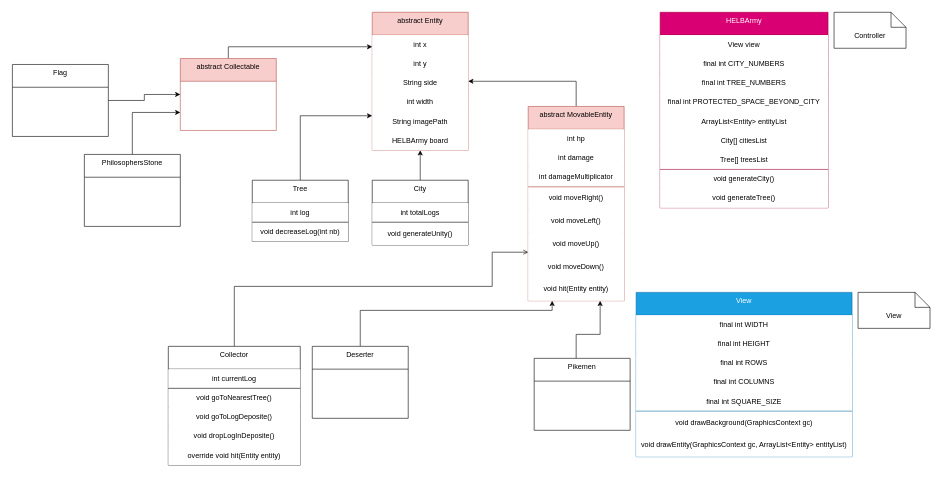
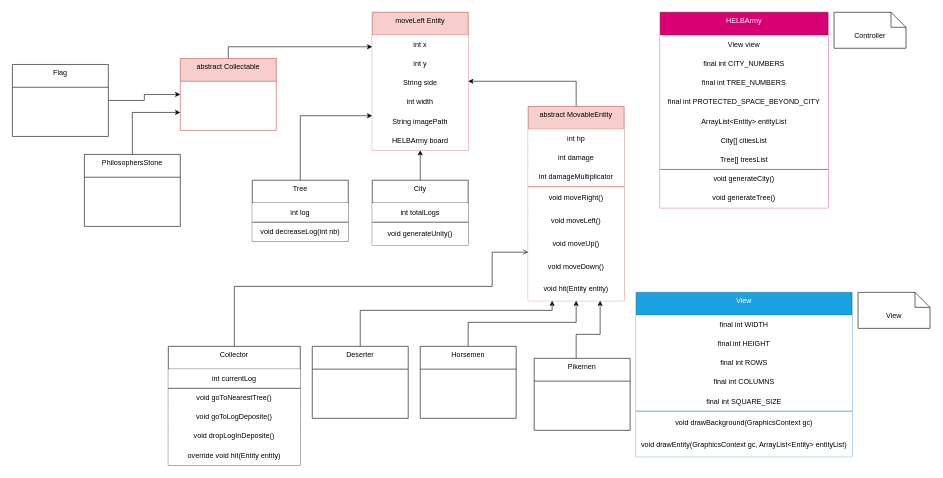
  <mxCell id="0" />
  <mxCell id="1" parent="0" />
  <mxCell id="2" style="edgeStyle=orthogonalEdgeStyle;rounded=0;orthogonalLoop=1;jettySize=auto;html=1;entryX=0;entryY=0.75;entryDx=0;entryDy=0;" edge="1" parent="1" source="3" target="57"><mxGeometry relative="1" as="geometry"><Array as="points"><mxPoint x="500" y="192" /></Array></mxGeometry></mxCell>
  <mxCell id="3" value="Tree" style="swimlane;fontStyle=0;align=center;verticalAlign=top;childLayout=stackLayout;horizontal=1;startSize=38;horizontalStack=0;resizeParent=1;resizeLast=0;collapsible=1;marginBottom=0;rounded=0;shadow=0;strokeWidth=1;" parent="1" vertex="1"><mxGeometry x="420" y="300" width="160" height="102" as="geometry"><mxRectangle x="40" y="489" width="160" height="26" as="alternateBounds" /></mxGeometry></mxCell>
  <mxCell id="4" value="int log" style="whiteSpace=wrap;html=1;strokeColor=none;" vertex="1" parent="3"><mxGeometry y="38" width="160" height="32" as="geometry" /></mxCell>
  <mxCell id="5" value="void decreaseLog(int nb)" style="whiteSpace=wrap;html=1;strokeColor=none;" vertex="1" parent="3"><mxGeometry y="70" width="160" height="32" as="geometry" /></mxCell>
  <mxCell id="6" value="" style="endArrow=none;html=1;rounded=0;exitX=0;exitY=1;exitDx=0;exitDy=0;entryX=1;entryY=1;entryDx=0;entryDy=0;fillColor=#fad9d5;strokeColor=#000000;" edge="1" parent="3" source="4" target="4"><mxGeometry width="50" height="50" relative="1" as="geometry"><mxPoint x="210" y="-54" as="sourcePoint" /><mxPoint x="370" y="-54" as="targetPoint" /></mxGeometry></mxCell>
  <mxCell id="7" style="edgeStyle=orthogonalEdgeStyle;rounded=0;orthogonalLoop=1;jettySize=auto;html=1;entryX=0.5;entryY=1;entryDx=0;entryDy=0;" edge="1" parent="1" source="8" target="57"><mxGeometry relative="1" as="geometry" /></mxCell>
  <mxCell id="8" value="City" style="swimlane;fontStyle=0;align=center;verticalAlign=top;childLayout=stackLayout;horizontal=1;startSize=38;horizontalStack=0;resizeParent=1;resizeLast=0;collapsible=1;marginBottom=0;rounded=0;shadow=0;strokeWidth=1;" parent="1" vertex="1"><mxGeometry x="620" y="300" width="160" height="108" as="geometry"><mxRectangle x="340" y="380" width="170" height="26" as="alternateBounds" /></mxGeometry></mxCell>
  <mxCell id="9" value="int totalLogs" style="whiteSpace=wrap;html=1;strokeColor=none;" vertex="1" parent="8"><mxGeometry y="38" width="160" height="32" as="geometry" /></mxCell>
  <mxCell id="10" value="void generateUnity()" style="whiteSpace=wrap;html=1;strokeColor=none;" vertex="1" parent="8"><mxGeometry y="70" width="160" height="38" as="geometry" /></mxCell>
  <mxCell id="11" value="" style="endArrow=none;html=1;rounded=0;exitX=0;exitY=0;exitDx=0;exitDy=0;entryX=1;entryY=0;entryDx=0;entryDy=0;fillColor=#fad9d5;strokeColor=#000000;" edge="1" parent="8" source="10" target="10"><mxGeometry width="50" height="50" relative="1" as="geometry"><mxPoint x="210" y="21" as="sourcePoint" /><mxPoint x="370" y="21" as="targetPoint" /></mxGeometry></mxCell>
  <mxCell id="12" value="HELBArmy" style="swimlane;fontStyle=0;align=center;verticalAlign=top;childLayout=stackLayout;horizontal=1;startSize=38;horizontalStack=0;resizeParent=1;resizeLast=0;collapsible=1;marginBottom=0;rounded=0;shadow=0;strokeWidth=1;fillColor=#d80073;strokeColor=#A50040;fontColor=#ffffff;" parent="1" vertex="1"><mxGeometry x="1100" y="20" width="280" height="326" as="geometry"><mxRectangle x="550" y="140" width="160" height="26" as="alternateBounds" /></mxGeometry></mxCell>
  <mxCell id="13" value="View view" style="whiteSpace=wrap;html=1;strokeColor=none;" vertex="1" parent="12"><mxGeometry y="38" width="280" height="32" as="geometry" /></mxCell>
  <mxCell id="14" value="final int CITY_NUMBERS" style="whiteSpace=wrap;html=1;strokeColor=none;" vertex="1" parent="12"><mxGeometry y="70" width="280" height="32" as="geometry" /></mxCell>
  <mxCell id="15" value="final int TREE_NUMBERS" style="whiteSpace=wrap;html=1;strokeColor=none;" vertex="1" parent="12"><mxGeometry y="102" width="280" height="32" as="geometry" /></mxCell>
  <mxCell id="16" value="final int PROTECTED_SPACE_BEYOND_CITY" style="whiteSpace=wrap;html=1;strokeColor=none;" vertex="1" parent="12"><mxGeometry y="134" width="280" height="32" as="geometry" /></mxCell>
  <mxCell id="17" value="ArrayList&amp;lt;Entity&amp;gt; entityList" style="whiteSpace=wrap;html=1;strokeColor=none;" vertex="1" parent="12"><mxGeometry y="166" width="280" height="32" as="geometry" /></mxCell>
  <mxCell id="18" value="City[] citiesList" style="whiteSpace=wrap;html=1;strokeColor=none;" vertex="1" parent="12"><mxGeometry y="198" width="280" height="32" as="geometry" /></mxCell>
  <mxCell id="19" value="Tree[] treesList" style="whiteSpace=wrap;html=1;strokeColor=none;" vertex="1" parent="12"><mxGeometry y="230" width="280" height="32" as="geometry" /></mxCell>
  <mxCell id="20" value="void generateCity()" style="whiteSpace=wrap;html=1;strokeColor=none;" vertex="1" parent="12"><mxGeometry y="262" width="280" height="32" as="geometry" /></mxCell>
  <mxCell id="21" value="void generateTree()" style="whiteSpace=wrap;html=1;strokeColor=none;" vertex="1" parent="12"><mxGeometry y="294" width="280" height="32" as="geometry" /></mxCell>
  <mxCell id="22" value="" style="endArrow=none;html=1;rounded=0;entryX=1;entryY=1;entryDx=0;entryDy=0;fillColor=#d80073;strokeColor=#A50040;exitX=0;exitY=1;exitDx=0;exitDy=0;" edge="1" parent="12" source="19" target="19"><mxGeometry width="50" height="50" relative="1" as="geometry"><mxPoint y="357" as="sourcePoint" /><mxPoint x="-50" y="301" as="targetPoint" /></mxGeometry></mxCell>
  <mxCell id="23" value="View" style="swimlane;fontStyle=0;align=center;verticalAlign=top;childLayout=stackLayout;horizontal=1;startSize=38;horizontalStack=0;resizeParent=1;resizeLast=0;collapsible=1;marginBottom=0;rounded=0;shadow=0;strokeWidth=1;fillColor=#1ba1e2;fontColor=#ffffff;strokeColor=#006EAF;" vertex="1" parent="1"><mxGeometry x="1060" y="487" width="360" height="274" as="geometry"><mxRectangle x="550" y="140" width="160" height="26" as="alternateBounds" /></mxGeometry></mxCell>
  <mxCell id="24" value="final int WIDTH" style="whiteSpace=wrap;html=1;strokeColor=none;" vertex="1" parent="23"><mxGeometry y="38" width="360" height="32" as="geometry" /></mxCell>
  <mxCell id="25" value="final int HEIGHT" style="whiteSpace=wrap;html=1;strokeColor=none;" vertex="1" parent="23"><mxGeometry y="70" width="360" height="32" as="geometry" /></mxCell>
  <mxCell id="26" value="final int ROWS" style="whiteSpace=wrap;html=1;strokeColor=none;" vertex="1" parent="23"><mxGeometry y="102" width="360" height="32" as="geometry" /></mxCell>
  <mxCell id="27" value="final int COLUMNS" style="whiteSpace=wrap;html=1;strokeColor=none;" vertex="1" parent="23"><mxGeometry y="134" width="360" height="32" as="geometry" /></mxCell>
  <mxCell id="28" value="final int SQUARE_SIZE" style="whiteSpace=wrap;html=1;strokeColor=none;" vertex="1" parent="23"><mxGeometry y="166" width="360" height="32" as="geometry" /></mxCell>
  <mxCell id="29" value="void drawBackground(GraphicsContext gc)" style="whiteSpace=wrap;html=1;strokeColor=none;" vertex="1" parent="23"><mxGeometry y="198" width="360" height="38" as="geometry" /></mxCell>
  <mxCell id="30" value="void drawEntity(GraphicsContext gc, ArrayList&amp;lt;Entity&amp;gt; entityList)" style="whiteSpace=wrap;html=1;strokeColor=none;" vertex="1" parent="23"><mxGeometry y="236" width="360" height="38" as="geometry" /></mxCell>
  <mxCell id="31" value="" style="endArrow=none;html=1;rounded=0;exitX=0;exitY=1;exitDx=0;exitDy=0;entryX=1;entryY=0;entryDx=0;entryDy=0;fillColor=#b1ddf0;strokeColor=#10739e;" edge="1" parent="23" source="28" target="29"><mxGeometry width="50" height="50" relative="1" as="geometry"><mxPoint x="-170" y="-17" as="sourcePoint" /><mxPoint x="-10" y="-17" as="targetPoint" /></mxGeometry></mxCell>
  <mxCell id="32" style="edgeStyle=orthogonalEdgeStyle;rounded=0;orthogonalLoop=1;jettySize=auto;html=1;entryX=1;entryY=0.5;entryDx=0;entryDy=0;" edge="1" parent="1" source="33" target="57"><mxGeometry relative="1" as="geometry"><Array as="points"><mxPoint x="960" y="135" /></Array></mxGeometry></mxCell>
  <mxCell id="33" value="abstract MovableEntity" style="swimlane;fontStyle=0;align=center;verticalAlign=top;childLayout=stackLayout;horizontal=1;startSize=38;horizontalStack=0;resizeParent=1;resizeLast=0;collapsible=1;marginBottom=0;rounded=0;shadow=0;strokeWidth=1;fillColor=#f8cecc;strokeColor=#b85450;" vertex="1" parent="1"><mxGeometry x="880" y="177" width="160" height="324" as="geometry"><mxRectangle x="340" y="380" width="170" height="26" as="alternateBounds" /></mxGeometry></mxCell>
  <mxCell id="34" value="int hp" style="whiteSpace=wrap;html=1;strokeColor=none;" vertex="1" parent="33"><mxGeometry y="38" width="160" height="32" as="geometry" /></mxCell>
  <mxCell id="35" value="int damage" style="whiteSpace=wrap;html=1;strokeColor=none;" vertex="1" parent="33"><mxGeometry y="70" width="160" height="32" as="geometry" /></mxCell>
  <mxCell id="36" value="int damageMultiplicator" style="whiteSpace=wrap;html=1;strokeColor=none;" vertex="1" parent="33"><mxGeometry y="102" width="160" height="32" as="geometry" /></mxCell>
  <mxCell id="37" value="void moveRight&lt;span style=&quot;background-color: initial;&quot;&gt;()&lt;/span&gt;" style="whiteSpace=wrap;html=1;labelBorderColor=none;gradientColor=none;fillColor=default;strokeColor=none;" vertex="1" parent="33"><mxGeometry y="134" width="160" height="38" as="geometry" /></mxCell>
  <mxCell id="38" value="void moveLeft()" style="whiteSpace=wrap;html=1;strokeColor=none;" vertex="1" parent="33"><mxGeometry y="172" width="160" height="38" as="geometry" /></mxCell>
  <mxCell id="39" value="void moveUp()" style="whiteSpace=wrap;html=1;strokeColor=none;" vertex="1" parent="33"><mxGeometry y="210" width="160" height="38" as="geometry" /></mxCell>
  <mxCell id="40" value="void moveDown()" style="whiteSpace=wrap;html=1;strokeColor=none;" vertex="1" parent="33"><mxGeometry y="248" width="160" height="38" as="geometry" /></mxCell>
  <mxCell id="41" value="" style="endArrow=none;html=1;rounded=0;exitX=0;exitY=0;exitDx=0;exitDy=0;entryX=1;entryY=0;entryDx=0;entryDy=0;fillColor=#fad9d5;strokeColor=#ae4132;" edge="1" parent="33" source="37" target="37"><mxGeometry width="50" height="50" relative="1" as="geometry"><mxPoint x="-90" y="380" as="sourcePoint" /><mxPoint x="-40" y="330" as="targetPoint" /></mxGeometry></mxCell>
  <mxCell id="42" value="void hit(Entity entity)" style="whiteSpace=wrap;html=1;strokeColor=none;" vertex="1" parent="33"><mxGeometry y="286" width="160" height="38" as="geometry" /></mxCell>
  <mxCell id="43" style="edgeStyle=orthogonalEdgeStyle;rounded=0;orthogonalLoop=1;jettySize=auto;html=1;entryX=0;entryY=0.75;entryDx=0;entryDy=0;endArrow=open;" edge="1" parent="1" source="44" target="33"><mxGeometry relative="1" as="geometry"><Array as="points"><mxPoint x="390" y="477" /><mxPoint x="820" y="477" /><mxPoint x="820" y="420" /></Array></mxGeometry></mxCell>
  <mxCell id="44" value="Collector" style="swimlane;fontStyle=0;align=center;verticalAlign=top;childLayout=stackLayout;horizontal=1;startSize=38;horizontalStack=0;resizeParent=1;resizeLast=0;collapsible=1;marginBottom=0;rounded=0;shadow=0;strokeWidth=1;" vertex="1" parent="1"><mxGeometry x="280" y="577" width="220" height="198" as="geometry"><mxRectangle x="340" y="380" width="170" height="26" as="alternateBounds" /></mxGeometry></mxCell>
  <mxCell id="45" value="int currentLog" style="whiteSpace=wrap;html=1;strokeColor=none;" vertex="1" parent="44"><mxGeometry y="38" width="220" height="32" as="geometry" /></mxCell>
  <mxCell id="46" value="void goToNearestTree()" style="whiteSpace=wrap;html=1;strokeColor=none;" vertex="1" parent="44"><mxGeometry y="70" width="220" height="32" as="geometry" /></mxCell>
  <mxCell id="47" value="void goToLogDeposite()" style="whiteSpace=wrap;html=1;strokeColor=none;" vertex="1" parent="44"><mxGeometry y="102" width="220" height="32" as="geometry" /></mxCell>
  <mxCell id="48" value="void dropLogInDeposite()" style="whiteSpace=wrap;html=1;strokeColor=none;" vertex="1" parent="44"><mxGeometry y="134" width="220" height="32" as="geometry" /></mxCell>
  <mxCell id="49" value="override void hit(Entity entity)" style="whiteSpace=wrap;html=1;strokeColor=none;" vertex="1" parent="44"><mxGeometry y="166" width="220" height="32" as="geometry" /></mxCell>
  <mxCell id="50" value="" style="endArrow=none;html=1;rounded=0;entryX=1;entryY=0;entryDx=0;entryDy=0;fillColor=#d80073;strokeColor=#000000;exitX=0;exitY=0;exitDx=0;exitDy=0;" edge="1" parent="44" source="46" target="46"><mxGeometry width="50" height="50" relative="1" as="geometry"><mxPoint x="830" y="-285" as="sourcePoint" /><mxPoint x="1110" y="-285" as="targetPoint" /></mxGeometry></mxCell>
  <mxCell id="51" style="edgeStyle=orthogonalEdgeStyle;rounded=0;orthogonalLoop=1;jettySize=auto;html=1;entryX=0.25;entryY=1;entryDx=0;entryDy=0;" edge="1" parent="1" source="52" target="33"><mxGeometry relative="1" as="geometry"><Array as="points"><mxPoint x="600" y="517" /><mxPoint x="920" y="517" /></Array></mxGeometry></mxCell>
  <mxCell id="52" value="Deserter" style="swimlane;fontStyle=0;align=center;verticalAlign=top;childLayout=stackLayout;horizontal=1;startSize=38;horizontalStack=0;resizeParent=1;resizeLast=0;collapsible=1;marginBottom=0;rounded=0;shadow=0;strokeWidth=1;" vertex="1" parent="1"><mxGeometry x="520" y="577" width="160" height="120" as="geometry"><mxRectangle x="340" y="380" width="170" height="26" as="alternateBounds" /></mxGeometry></mxCell>
+ <mxCell id="53" style="edgeStyle=orthogonalEdgeStyle;rounded=0;orthogonalLoop=1;jettySize=auto;html=1;entryX=0.5;entryY=1;entryDx=0;entryDy=0;" edge="1" parent="1" source="54" target="33"><mxGeometry relative="1" as="geometry"><Array as="points"><mxPoint x="780" y="537" /><mxPoint x="960" y="537" /></Array></mxGeometry></mxCell>
+ <mxCell id="54" value="Horsemen" style="swimlane;fontStyle=0;align=center;verticalAlign=top;childLayout=stackLayout;horizontal=1;startSize=38;horizontalStack=0;resizeParent=1;resizeLast=0;collapsible=1;marginBottom=0;rounded=0;shadow=0;strokeWidth=1;" vertex="1" parent="1"><mxGeometry x="700" y="577" width="160" height="120" as="geometry"><mxRectangle x="340" y="380" width="170" height="26" as="alternateBounds" /></mxGeometry></mxCell>
  <mxCell id="55" style="edgeStyle=orthogonalEdgeStyle;rounded=0;orthogonalLoop=1;jettySize=auto;html=1;entryX=0.75;entryY=1;entryDx=0;entryDy=0;" edge="1" parent="1" source="56" target="33"><mxGeometry relative="1" as="geometry"><Array as="points"><mxPoint x="960" y="557" /><mxPoint x="1000" y="557" /></Array></mxGeometry></mxCell>
  <mxCell id="56" value="Pikemen" style="swimlane;fontStyle=0;align=center;verticalAlign=top;childLayout=stackLayout;horizontal=1;startSize=38;horizontalStack=0;resizeParent=1;resizeLast=0;collapsible=1;marginBottom=0;rounded=0;shadow=0;strokeWidth=1;" vertex="1" parent="1"><mxGeometry x="890" y="597" width="160" height="120" as="geometry"><mxRectangle x="340" y="380" width="170" height="26" as="alternateBounds" /></mxGeometry></mxCell>
- <mxCell id="57" value="abstract Entity" style="swimlane;fontStyle=0;align=center;verticalAlign=top;childLayout=stackLayout;horizontal=1;startSize=38;horizontalStack=0;resizeParent=1;resizeLast=0;collapsible=1;marginBottom=0;rounded=0;shadow=0;strokeWidth=1;fillColor=#f8cecc;strokeColor=#b85450;" vertex="1" parent="1"><mxGeometry x="620" y="20" width="160" height="230" as="geometry"><mxRectangle x="340" y="380" width="170" height="26" as="alternateBounds" /></mxGeometry></mxCell>
+ <mxCell id="57" value="moveLeft Entity" style="swimlane;fontStyle=0;align=center;verticalAlign=top;childLayout=stackLayout;horizontal=1;startSize=38;horizontalStack=0;resizeParent=1;resizeLast=0;collapsible=1;marginBottom=0;rounded=0;shadow=0;strokeWidth=1;fillColor=#f8cecc;strokeColor=#b85450;" vertex="1" parent="1"><mxGeometry x="620" y="20" width="160" height="230" as="geometry"><mxRectangle x="340" y="380" width="170" height="26" as="alternateBounds" /></mxGeometry></mxCell>
  <mxCell id="58" value="int x" style="whiteSpace=wrap;html=1;fontStyle=0;fillColor=default;strokeColor=none;" vertex="1" parent="57"><mxGeometry y="38" width="160" height="32" as="geometry" /></mxCell>
  <mxCell id="59" value="int y" style="whiteSpace=wrap;html=1;fillColor=default;strokeColor=none;" vertex="1" parent="57"><mxGeometry y="70" width="160" height="32" as="geometry" /></mxCell>
  <mxCell id="60" value="String side" style="whiteSpace=wrap;html=1;fillColor=default;strokeColor=none;" vertex="1" parent="57"><mxGeometry y="102" width="160" height="32" as="geometry" /></mxCell>
  <mxCell id="61" value="int width" style="whiteSpace=wrap;html=1;fillColor=default;strokeColor=none;" vertex="1" parent="57"><mxGeometry y="134" width="160" height="32" as="geometry" /></mxCell>
  <mxCell id="62" value="String imagePath" style="whiteSpace=wrap;html=1;fillColor=default;strokeColor=none;" vertex="1" parent="57"><mxGeometry y="166" width="160" height="32" as="geometry" /></mxCell>
  <mxCell id="63" value="HELBArmy board" style="whiteSpace=wrap;html=1;fillColor=default;strokeColor=none;" vertex="1" parent="57"><mxGeometry y="198" width="160" height="32" as="geometry" /></mxCell>
  <mxCell id="64" style="edgeStyle=orthogonalEdgeStyle;rounded=0;orthogonalLoop=1;jettySize=auto;html=1;entryX=0;entryY=0.25;entryDx=0;entryDy=0;exitX=0.5;exitY=0;exitDx=0;exitDy=0;" edge="1" parent="1" source="65" target="57"><mxGeometry relative="1" as="geometry"><Array as="points"><mxPoint y="77" x="380" /></Array></mxGeometry></mxCell>
  <mxCell id="65" value="abstract Collectable" style="swimlane;fontStyle=0;align=center;verticalAlign=top;childLayout=stackLayout;horizontal=1;startSize=38;horizontalStack=0;resizeParent=1;resizeLast=0;collapsible=1;marginBottom=0;rounded=0;shadow=0;strokeWidth=1;fillColor=#f8cecc;strokeColor=#b85450;" vertex="1" parent="1"><mxGeometry x="300" y="97" width="160" height="120" as="geometry"><mxRectangle x="130" y="380" width="160" height="26" as="alternateBounds" /></mxGeometry></mxCell>
  <mxCell id="66" style="edgeStyle=orthogonalEdgeStyle;rounded=0;orthogonalLoop=1;jettySize=auto;html=1;entryX=0;entryY=0.5;entryDx=0;entryDy=0;" edge="1" parent="1" source="67" target="65"><mxGeometry relative="1" as="geometry" /></mxCell>
  <mxCell id="67" value="Flag" style="swimlane;fontStyle=0;align=center;verticalAlign=top;childLayout=stackLayout;horizontal=1;startSize=38;horizontalStack=0;resizeParent=1;resizeLast=0;collapsible=1;marginBottom=0;rounded=0;shadow=0;strokeWidth=1;" vertex="1" parent="1"><mxGeometry x="20" y="107" width="160" height="120" as="geometry"><mxRectangle x="340" y="380" width="170" height="26" as="alternateBounds" /></mxGeometry></mxCell>
  <mxCell id="68" style="edgeStyle=orthogonalEdgeStyle;rounded=0;orthogonalLoop=1;jettySize=auto;html=1;entryX=0;entryY=0.75;entryDx=0;entryDy=0;" edge="1" parent="1" source="69" target="65"><mxGeometry relative="1" as="geometry" /></mxCell>
  <mxCell id="69" value="PhilosophersStone" style="swimlane;fontStyle=0;align=center;verticalAlign=top;childLayout=stackLayout;horizontal=1;startSize=38;horizontalStack=0;resizeParent=1;resizeLast=0;collapsible=1;marginBottom=0;rounded=0;shadow=0;strokeWidth=1;" vertex="1" parent="1"><mxGeometry x="140" y="257" width="160" height="120" as="geometry"><mxRectangle x="340" y="380" width="170" height="26" as="alternateBounds" /></mxGeometry></mxCell>
  <mxCell id="70" value="Controller" style="shape=note2;boundedLbl=1;whiteSpace=wrap;html=1;size=25;verticalAlign=top;align=center;" vertex="1" parent="1"><mxGeometry x="1390" y="20" width="120" height="60" as="geometry" /></mxCell>
  <mxCell id="71" value="View" style="shape=note2;boundedLbl=1;whiteSpace=wrap;html=1;size=25;verticalAlign=top;align=center;" vertex="1" parent="1"><mxGeometry x="1430" y="487" width="120" height="60" as="geometry" /></mxCell>
